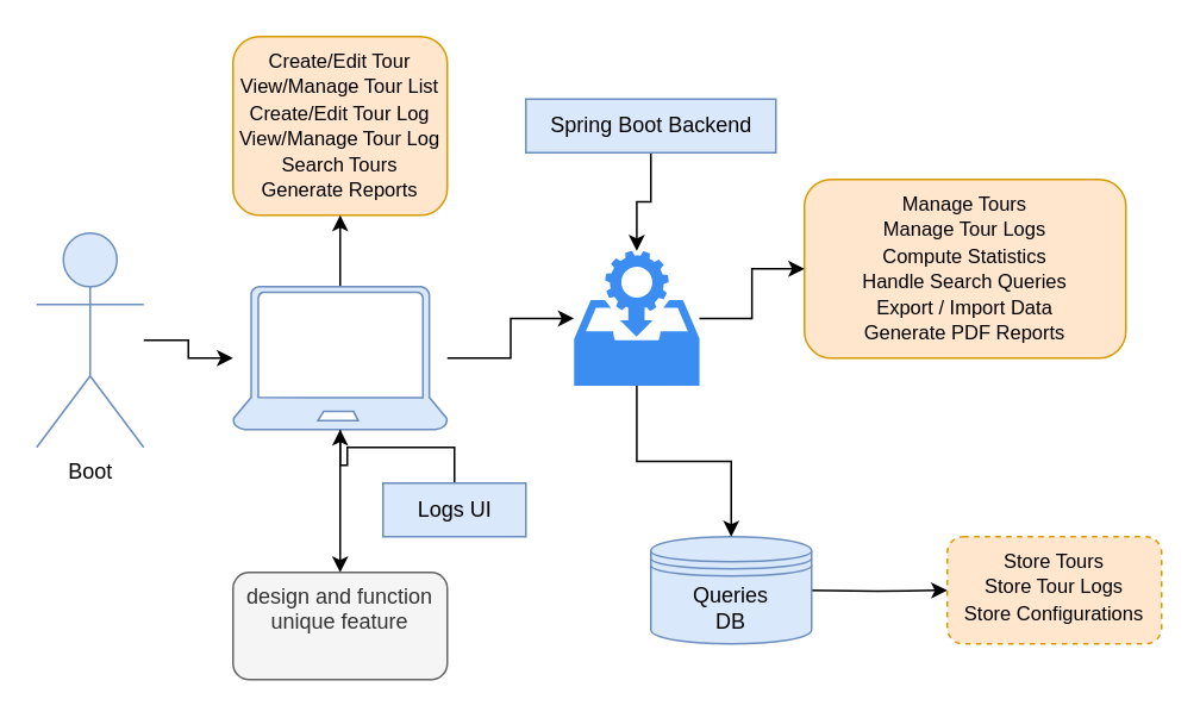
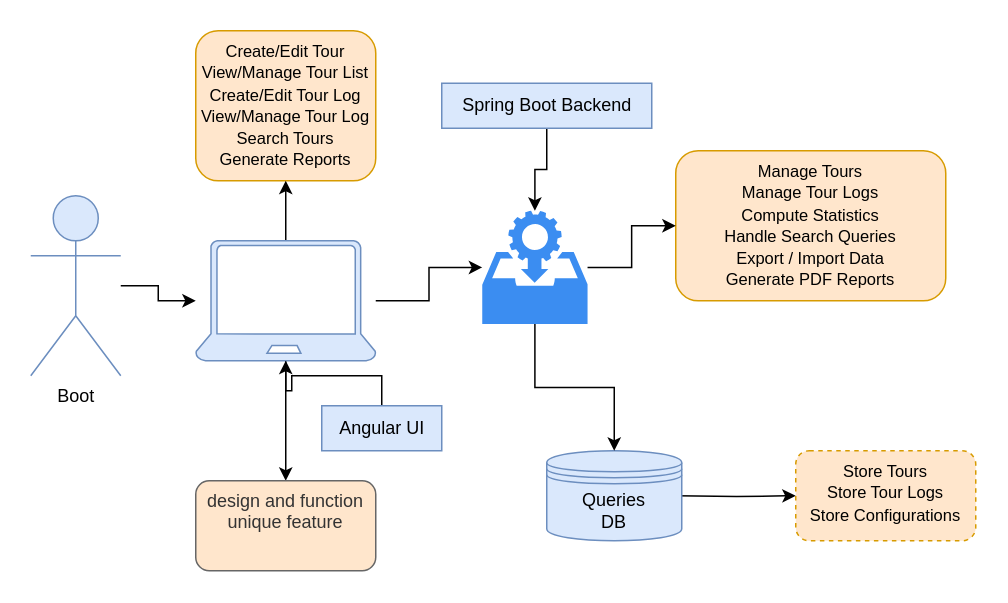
  <mxCell id="0" />
  <mxCell id="1" parent="0" />
  <mxCell id="2" value="" style="edgeStyle=orthogonalEdgeStyle;rounded=0;orthogonalLoop=1;jettySize=auto;html=1;" parent="1" source="3" target="13" edge="1"><mxGeometry relative="1" as="geometry" /></mxCell>
  <mxCell id="3" value="Boot" style="shape=umlActor;verticalLabelPosition=bottom;verticalAlign=top;html=1;outlineConnect=0;fillColor=#dae8fc;strokeColor=#6c8ebf;" parent="1" vertex="1"><mxGeometry x="20" y="130" width="60" height="120" as="geometry" /></mxCell>
  <mxCell id="4" value="" style="edgeStyle=orthogonalEdgeStyle;rounded=0;orthogonalLoop=1;jettySize=auto;html=1;exitX=0.5;exitY=1;exitDx=0;exitDy=0;exitPerimeter=0;" parent="1" source="13" target="9" edge="1"><mxGeometry relative="1" as="geometry"><mxPoint x="190" y="250" as="sourcePoint" /></mxGeometry></mxCell>
  <mxCell id="5" value="&lt;font style=&quot;font-size: 11px;&quot;&gt;Create/Edit Tour&lt;/font&gt;&lt;div&gt;&lt;font style=&quot;font-size: 11px;&quot;&gt;View/Manage Tour List&lt;/font&gt;&lt;/div&gt;&lt;div&gt;&lt;font style=&quot;font-size: 11px;&quot;&gt;Create/Edit Tour Log&lt;/font&gt;&lt;/div&gt;&lt;div&gt;&lt;font style=&quot;font-size: 11px;&quot;&gt;View/Manage Tour Log&lt;/font&gt;&lt;/div&gt;&lt;div&gt;&lt;font style=&quot;font-size: 11px;&quot;&gt;Search Tours&lt;/font&gt;&lt;/div&gt;&lt;div&gt;&lt;font style=&quot;font-size: 11px;&quot;&gt;Generate Reports&lt;/font&gt;&lt;/div&gt;" style="whiteSpace=wrap;html=1;verticalAlign=top;rounded=1;fillColor=#ffe6cc;strokeColor=#d79b00;" parent="1" vertex="1"><mxGeometry x="130" y="20" width="120" height="100" as="geometry" /></mxCell>
  <mxCell id="6" value="&lt;font style=&quot;font-size: 11px;&quot;&gt;Manage Tours&lt;/font&gt;&lt;div&gt;&lt;font style=&quot;font-size: 11px;&quot;&gt;Manage Tour Logs&lt;/font&gt;&lt;/div&gt;&lt;div&gt;&lt;font style=&quot;font-size: 11px;&quot;&gt;Compute Statistics&lt;/font&gt;&lt;/div&gt;&lt;div&gt;&lt;font style=&quot;font-size: 11px;&quot;&gt;Handle Search Queries&lt;/font&gt;&lt;/div&gt;&lt;div&gt;&lt;font style=&quot;font-size: 11px;&quot;&gt;Export / Import Data&lt;/font&gt;&lt;/div&gt;&lt;div&gt;&lt;font style=&quot;font-size: 11px;&quot;&gt;Generate PDF Reports&lt;/font&gt;&lt;/div&gt;" style="whiteSpace=wrap;html=1;verticalAlign=top;rounded=1;fillColor=#ffe6cc;strokeColor=#d79b00;" parent="1" vertex="1"><mxGeometry x="450" y="100" width="180" height="100" as="geometry" /></mxCell>
  <mxCell id="7" value="" style="edgeStyle=orthogonalEdgeStyle;rounded=0;orthogonalLoop=1;jettySize=auto;html=1;" parent="1" target="8" edge="1"><mxGeometry relative="1" as="geometry"><mxPoint x="450" y="330" as="sourcePoint" /></mxGeometry></mxCell>
  <mxCell id="8" value="&lt;font style=&quot;font-size: 11px;&quot;&gt;Store Tours&lt;/font&gt;&lt;div&gt;&lt;font style=&quot;font-size: 11px;&quot;&gt;Store Tour Logs&lt;/font&gt;&lt;/div&gt;&lt;div&gt;&lt;font style=&quot;font-size: 11px;&quot;&gt;Store Configurations&lt;/font&gt;&lt;/div&gt;" style="whiteSpace=wrap;html=1;verticalAlign=top;rounded=1;fillColor=#ffe6cc;strokeColor=#d79b00;dashed=1;" parent="1" vertex="1"><mxGeometry x="530" y="300" width="120" height="60" as="geometry" /></mxCell>
- <mxCell id="9" value="design and function&lt;div&gt;unique feature&lt;/div&gt;" style="whiteSpace=wrap;html=1;verticalAlign=top;fillColor=#f5f5f5;strokeColor=#666666;rounded=1;fontColor=#333333;" parent="1" vertex="1"><mxGeometry x="130" y="320" width="120" height="60" as="geometry" /></mxCell>
+ <mxCell id="9" value="design and function&lt;div&gt;unique feature&lt;/div&gt;" style="whiteSpace=wrap;html=1;verticalAlign=top;fillColor=#ffe6cc;strokeColor=#666666;rounded=1;fontColor=#333333;" parent="1" vertex="1"><mxGeometry x="130" y="320" width="120" height="60" as="geometry" /></mxCell>
  <mxCell id="10" value="Queries&lt;div&gt;DB&lt;/div&gt;" style="shape=datastore;whiteSpace=wrap;html=1;fillColor=#dae8fc;strokeColor=#6c8ebf;" parent="1" vertex="1"><mxGeometry x="364" y="300" width="90" height="60" as="geometry" /></mxCell>
  <mxCell id="11" value="" style="edgeStyle=orthogonalEdgeStyle;rounded=0;orthogonalLoop=1;jettySize=auto;html=1;" parent="1" source="13" target="5" edge="1"><mxGeometry relative="1" as="geometry" /></mxCell>
  <mxCell id="12" value="" style="edgeStyle=orthogonalEdgeStyle;rounded=0;orthogonalLoop=1;jettySize=auto;html=1;" parent="1" source="13" target="20" edge="1"><mxGeometry relative="1" as="geometry" /></mxCell>
  <mxCell id="13" value="" style="verticalLabelPosition=bottom;html=1;verticalAlign=top;align=center;strokeColor=#6c8ebf;fillColor=#dae8fc;shape=mxgraph.azure.laptop;pointerEvents=1;" parent="1" vertex="1"><mxGeometry x="130" y="160" width="120" height="80" as="geometry" /></mxCell>
  <mxCell id="14" value="" style="edgeStyle=orthogonalEdgeStyle;rounded=0;orthogonalLoop=1;jettySize=auto;html=1;" parent="1" source="15" target="20" edge="1"><mxGeometry relative="1" as="geometry" /></mxCell>
  <mxCell id="15" value="Spring Boot Backend" style="text;html=1;align=center;verticalAlign=middle;resizable=0;points=[];autosize=1;strokeColor=#6c8ebf;fillColor=#dae8fc;" parent="1" vertex="1"><mxGeometry x="294" y="55" width="140" height="30" as="geometry" /></mxCell>
  <mxCell id="16" value="" style="edgeStyle=orthogonalEdgeStyle;rounded=0;orthogonalLoop=1;jettySize=auto;html=1;" parent="1" source="17" target="13" edge="1"><mxGeometry relative="1" as="geometry" /></mxCell>
- <mxCell id="17" value="Logs UI" style="text;html=1;align=center;verticalAlign=middle;resizable=0;points=[];autosize=1;strokeColor=#6c8ebf;fillColor=#dae8fc;" parent="1" vertex="1"><mxGeometry x="214" y="270" width="80" height="30" as="geometry" /></mxCell>
+ <mxCell id="17" value="Angular UI" style="text;html=1;align=center;verticalAlign=middle;resizable=0;points=[];autosize=1;strokeColor=#6c8ebf;fillColor=#dae8fc;" parent="1" vertex="1"><mxGeometry x="214" y="270" width="80" height="30" as="geometry" /></mxCell>
  <mxCell id="18" value="" style="edgeStyle=orthogonalEdgeStyle;rounded=0;orthogonalLoop=1;jettySize=auto;html=1;" parent="1" source="20" target="6" edge="1"><mxGeometry relative="1" as="geometry" /></mxCell>
  <mxCell id="19" value="" style="edgeStyle=orthogonalEdgeStyle;rounded=0;orthogonalLoop=1;jettySize=auto;html=1;" parent="1" source="20" target="10" edge="1"><mxGeometry relative="1" as="geometry" /></mxCell>
  <mxCell id="20" value="" style="sketch=0;html=1;aspect=fixed;strokeColor=none;shadow=0;fillColor=#3B8DF1;verticalAlign=top;labelPosition=center;verticalLabelPosition=bottom;shape=mxgraph.gcp2.data_access" parent="1" vertex="1"><mxGeometry x="321" y="140" width="70.2" height="75.48" as="geometry" /></mxCell>
